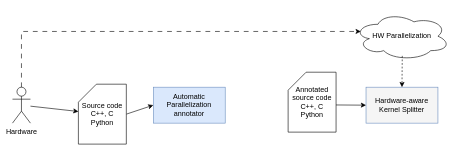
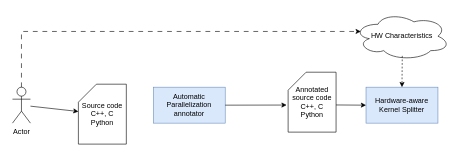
  <mxCell id="0" />
  <mxCell id="1" parent="0" />
- <mxCell id="2" value="Hardware" style="shape=umlActor;verticalLabelPosition=bottom;verticalAlign=top;html=1;outlineConnect=0;" vertex="1" parent="1"><mxGeometry x="20" y="145" width="30" height="60" as="geometry" /></mxCell>
+ <mxCell id="2" value="Actor" style="shape=umlActor;verticalLabelPosition=bottom;verticalAlign=top;html=1;outlineConnect=0;" vertex="1" parent="1"><mxGeometry x="20" y="145" width="30" height="60" as="geometry" /></mxCell>
  <mxCell id="3" value="" style="endArrow=classic;html=1;rounded=0;" edge="1" parent="1" source="2" target="6"><mxGeometry width="50" height="50" relative="1" as="geometry"><mxPoint x="60" y="190" as="sourcePoint" /><mxPoint x="185" y="175" as="targetPoint" /></mxGeometry></mxCell>
- <mxCell id="4" value="" style="endArrow=classic;html=1;rounded=0;entryX=0;entryY=0.5;entryDx=0;entryDy=0;exitX=1;exitY=0.5;exitDx=0;exitDy=0;exitPerimeter=0;" edge="1" parent="1" source="6" target="5"><mxGeometry width="50" height="50" relative="1" as="geometry"><mxPoint x="305" y="175" as="sourcePoint" /><mxPoint x="450" y="225" as="targetPoint" /></mxGeometry></mxCell>
  <mxCell id="5" value="Automatic Parallelization annotator" style="whiteSpace=wrap;html=1;fillColor=#dae8fc;strokeColor=#6c8ebf;" vertex="1" parent="1"><mxGeometry x="255" y="145" width="120" height="60" as="geometry" /></mxCell>
  <mxCell id="6" value="&lt;div&gt;Source code&lt;/div&gt;&lt;div&gt;C++, C&lt;/div&gt;&lt;div&gt;Python&lt;br&gt;&lt;/div&gt;" style="shape=card;whiteSpace=wrap;html=1;" vertex="1" parent="1"><mxGeometry x="130" y="140" width="80" height="100" as="geometry" /></mxCell>
  <mxCell id="7" value="&lt;div&gt;Annotated source code&lt;/div&gt;&lt;div&gt;C++, C&lt;/div&gt;&lt;div&gt;Python&lt;br&gt;&lt;/div&gt;" style="shape=card;whiteSpace=wrap;html=1;" vertex="1" parent="1"><mxGeometry x="480" y="120" width="80" height="100" as="geometry" /></mxCell>
- <mxCell id="9" value="Hardware-aware Kernel Splitter" style="whiteSpace=wrap;html=1;fillColor=#f5f5f5;strokeColor=#6c8ebf;" vertex="1" parent="1"><mxGeometry x="610" y="145" width="120" height="60" as="geometry" /></mxCell>
+ <mxCell id="8" value="" style="endArrow=classic;html=1;rounded=0;exitX=1;exitY=0.5;exitDx=0;exitDy=0;entryX=-0.032;entryY=0.548;entryDx=0;entryDy=0;entryPerimeter=0;" edge="1" parent="1" source="5" target="7"><mxGeometry width="50" height="50" relative="1" as="geometry"><mxPoint x="220" y="185" as="sourcePoint" /><mxPoint x="300" y="185" as="targetPoint" /></mxGeometry></mxCell>
+ <mxCell id="9" value="Hardware-aware Kernel Splitter" style="whiteSpace=wrap;html=1;fillColor=#dae8fc;strokeColor=#6c8ebf;" vertex="1" parent="1"><mxGeometry x="610" y="145" width="120" height="60" as="geometry" /></mxCell>
  <mxCell id="10" value="" style="endArrow=classic;html=1;rounded=0;exitX=0.985;exitY=0.589;exitDx=0;exitDy=0;exitPerimeter=0;entryX=0;entryY=0.5;entryDx=0;entryDy=0;" edge="1" parent="1" target="9"><mxGeometry width="50" height="50" relative="1" as="geometry"><mxPoint x="560" y="174.66" as="sourcePoint" /><mxPoint x="615" y="175" as="targetPoint" /></mxGeometry></mxCell>
- <mxCell id="11" value="HW Parallelization" style="ellipse;shape=cloud;whiteSpace=wrap;html=1;" vertex="1" parent="1"><mxGeometry x="590" y="20" width="160" height="80" as="geometry" /></mxCell>
+ <mxCell id="11" value="HW Characteristics" style="ellipse;shape=cloud;whiteSpace=wrap;html=1;" vertex="1" parent="1"><mxGeometry x="590" y="20" width="160" height="80" as="geometry" /></mxCell>
  <mxCell id="12" value="" style="endArrow=classic;html=1;rounded=0;dashed=1;dashPattern=8 8;entryX=0.07;entryY=0.4;entryDx=0;entryDy=0;entryPerimeter=0;edgeStyle=orthogonalEdgeStyle;exitX=0.5;exitY=0;exitDx=0;exitDy=0;exitPerimeter=0;" edge="1" parent="1" source="2" target="11"><mxGeometry width="50" height="50" relative="1" as="geometry"><mxPoint x="40" y="60" as="sourcePoint" /><mxPoint x="590" y="26" as="targetPoint" /><Array as="points"><mxPoint x="35" y="52" /></Array></mxGeometry></mxCell>
  <mxCell id="13" value="" style="endArrow=classic;html=1;rounded=0;exitX=0.503;exitY=0.909;exitDx=0;exitDy=0;exitPerimeter=0;entryX=0.5;entryY=0;entryDx=0;entryDy=0;dashed=1;" edge="1" parent="1" source="11" target="9"><mxGeometry width="50" height="50" relative="1" as="geometry"><mxPoint x="570" y="184.66" as="sourcePoint" /><mxPoint x="620" y="185" as="targetPoint" /></mxGeometry></mxCell>
